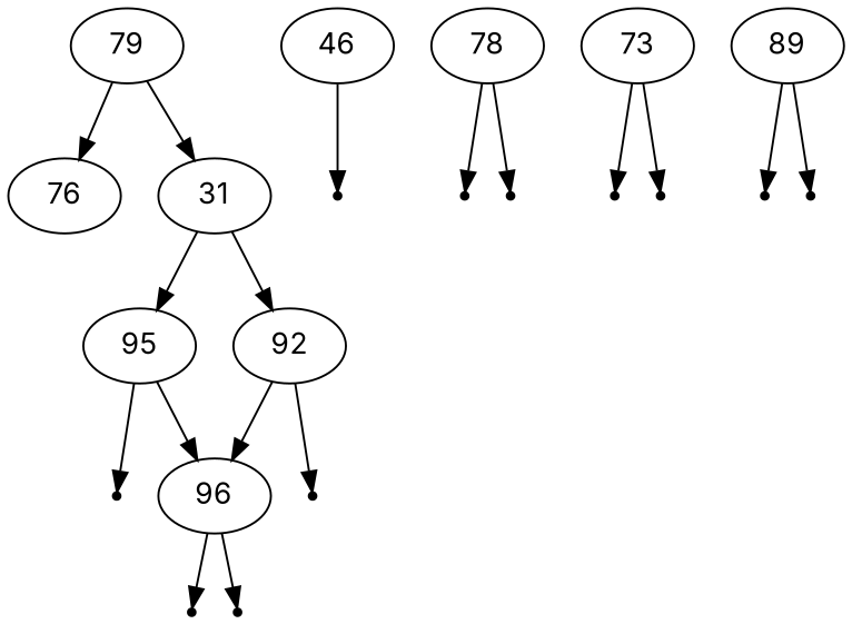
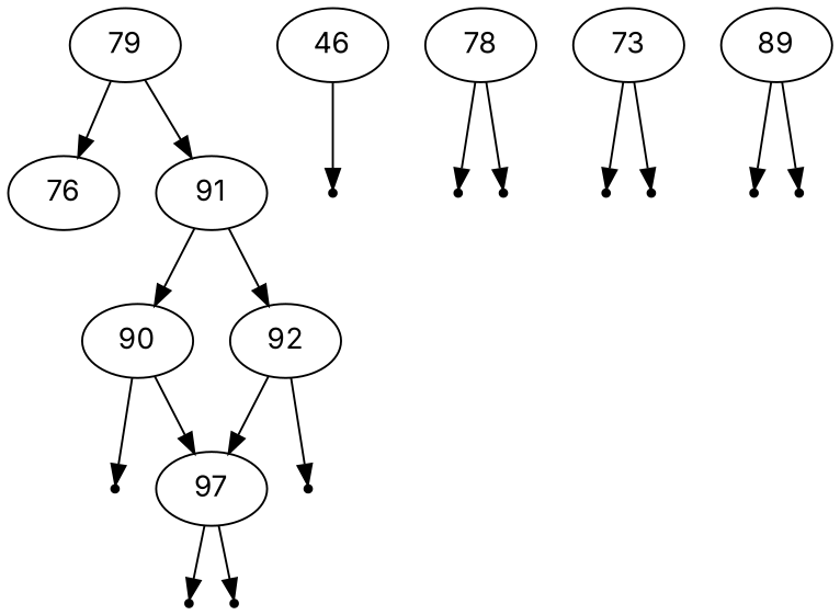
  digraph {
    fontname=Inter
    ordering=out
    node [fontname=Inter shape=point]
    edge [fontname=Inter]
    79 [shape=""]
    76 [shape=""]
-   91 [label=31 shape=""]
-   90 [label=95 shape=""]
+   91 [shape=""]
+   90 [shape=""]
    92 [shape=""]
    46 [shape=""]
    null0
    78 [shape=""]
    null3
    null4
    null5
-   97 [label=96 shape=""]
+   97 [shape=""]
    null8
    73 [shape=""]
    null1
    null2
    89 [shape=""]
    null6
    null7
    null9
    null10
    79 -> 76
    79 -> 91
    91 -> 90
    91 -> 92
    90 -> null5
    90 -> 97
    92 -> 97
    92 -> null8
    46 -> null0
    78 -> null3
    78 -> null4
    97 -> null9
    97 -> null10
    73 -> null1
    73 -> null2
    89 -> null6
    89 -> null7
  }
